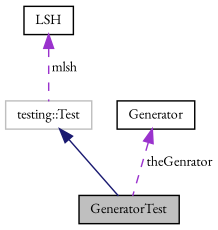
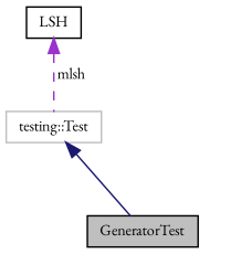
  digraph {
    fontname="EB Garamond"
    node [color=black fillcolor=white fontname="EB Garamond" fontsize=10 shape=record style=filled]
    edge [color=darkorchid3 dir=back fontname="EB Garamond" fontsize=10 labelfontname=Helvetica labelfontsize=10 style=dashed]
    n1 [fillcolor=grey75 fontcolor=black height=0.2 label=GeneratorTest width=0.4]
    n2 [color=grey75 height=0.2 label="testing::Test" width=0.4]
-   n3 [height=0.2 label=Generator width=0.4]
    n4 [height=0.2 label=LSH width=0.4]
    n2 -> n1 [color=midnightblue style=solid]
-   n3 -> n1 [label=" theGenrator"]
    n4 -> n2 [label=" mlsh"]
  }
